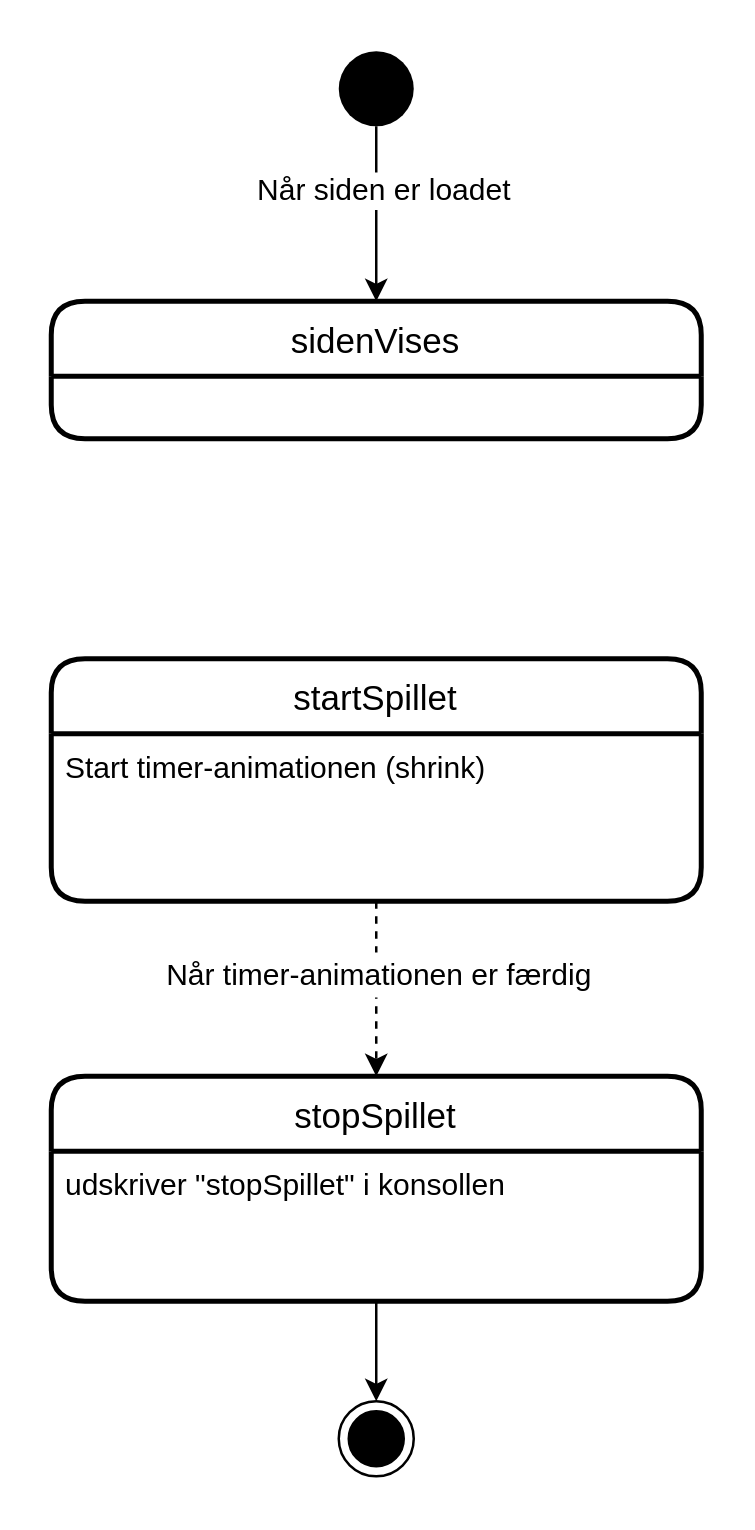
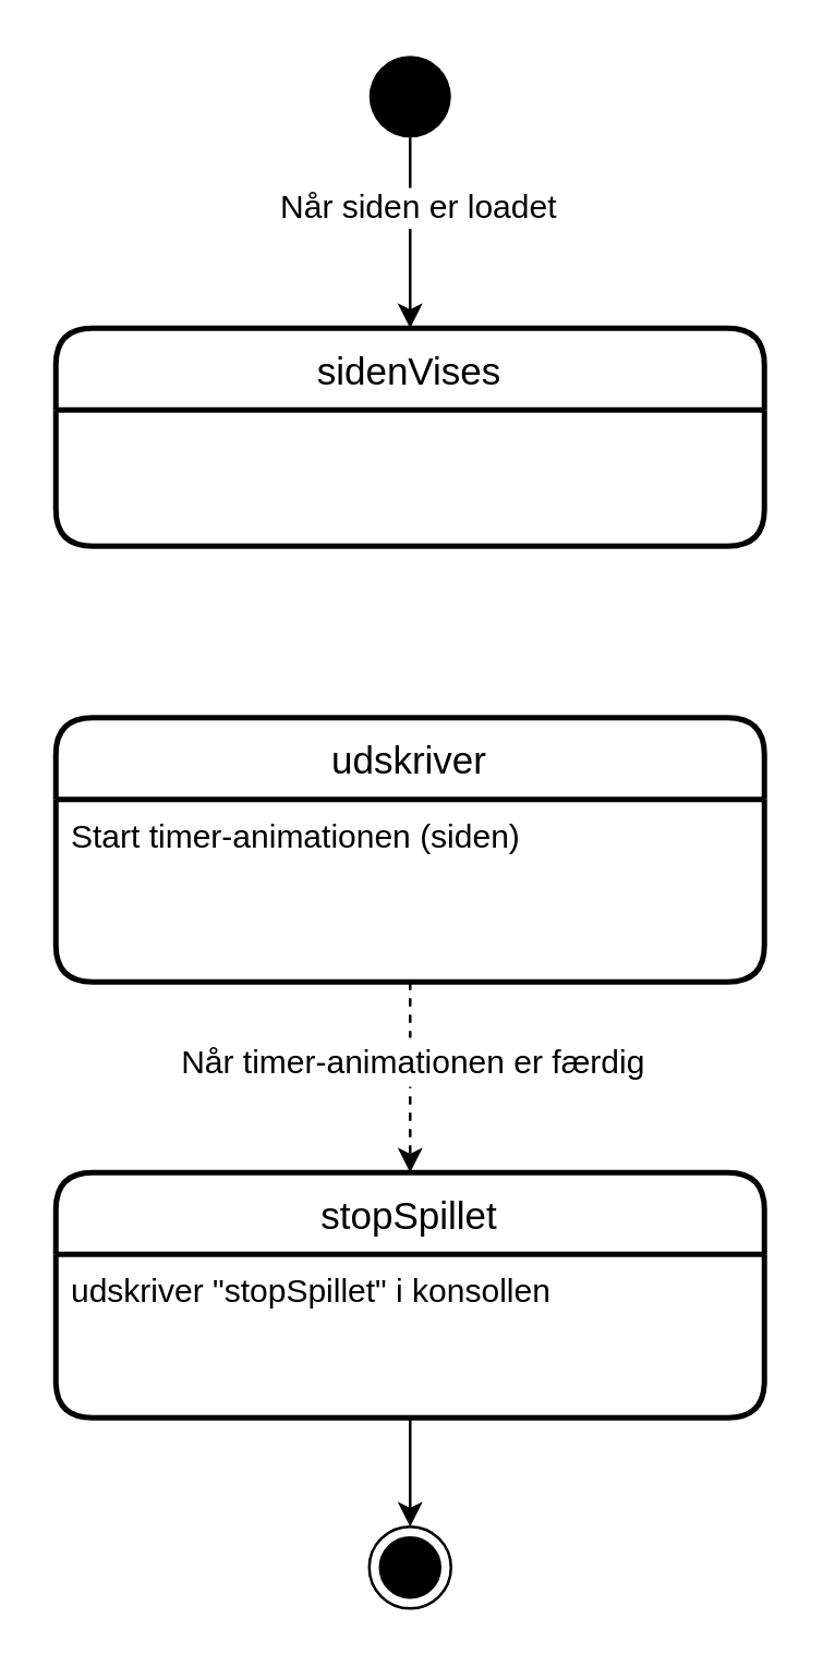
  <mxCell id="0" />
  <mxCell id="1" parent="0" />
  <mxCell id="2" value="" style="edgeStyle=orthogonalEdgeStyle;rounded=0;orthogonalLoop=1;jettySize=auto;html=1;fontColor=#000000;entryX=0.5;entryY=0;entryDx=0;entryDy=0;" parent="1" source="4" target="13" edge="1"><mxGeometry relative="1" as="geometry"><mxPoint x="150" y="115" as="targetPoint" /></mxGeometry></mxCell>
  <mxCell id="3" value="&lt;font style=&quot;font-size: 12px&quot;&gt;Når siden er loadet&lt;/font&gt;" style="edgeLabel;html=1;align=center;verticalAlign=middle;resizable=0;points=[];fontColor=#000000;" parent="2" connectable="0" vertex="1"><mxGeometry x="-0.274" y="2" relative="1" as="geometry"><mxPoint as="offset" /></mxGeometry></mxCell>
  <mxCell id="4" value="" style="ellipse;fillColor=#000000;strokeColor=none;rounded=1;" parent="1" vertex="1"><mxGeometry x="135" y="20" width="30" height="30" as="geometry" /></mxCell>
  <mxCell id="5" value="stopSpillet" style="swimlane;childLayout=stackLayout;horizontal=1;startSize=30;horizontalStack=0;rounded=1;fontSize=14;fontStyle=0;strokeWidth=2;resizeParent=0;resizeLast=1;shadow=0;dashed=0;align=center;expand=0;resizable=0;" parent="1" vertex="1"><mxGeometry x="20" y="430" width="260" height="90" as="geometry" /></mxCell>
  <mxCell id="6" value="udskriver &quot;stopSpillet&quot; i konsollen" style="align=left;strokeColor=none;fillColor=none;spacingLeft=4;fontSize=12;verticalAlign=top;resizable=0;rotatable=0;part=1;rounded=0;" parent="5" vertex="1"><mxGeometry y="30" width="260" height="60" as="geometry" /></mxCell>
- <mxCell id="7" value="startSpillet" style="swimlane;childLayout=stackLayout;horizontal=1;startSize=30;horizontalStack=0;rounded=1;fontSize=14;fontStyle=0;strokeWidth=2;resizeParent=0;resizeLast=1;shadow=0;dashed=0;align=center;expand=0;resizable=0;" parent="1" vertex="1"><mxGeometry x="20" y="263" width="260" height="97" as="geometry" /></mxCell>
- <mxCell id="8" value="Start timer-animationen (shrink)" style="align=left;strokeColor=none;fillColor=none;spacingLeft=4;fontSize=12;verticalAlign=top;resizable=0;rotatable=0;part=1;rounded=0;" parent="7" vertex="1"><mxGeometry y="30" width="260" height="67" as="geometry" /></mxCell>
+ <mxCell id="7" value="udskriver" style="swimlane;childLayout=stackLayout;horizontal=1;startSize=30;horizontalStack=0;rounded=1;fontSize=14;fontStyle=0;strokeWidth=2;resizeParent=0;resizeLast=1;shadow=0;dashed=0;align=center;expand=0;resizable=0;" parent="1" vertex="1"><mxGeometry x="20" y="263" width="260" height="97" as="geometry" /></mxCell>
+ <mxCell id="8" value="Start timer-animationen (siden)" style="align=left;strokeColor=none;fillColor=none;spacingLeft=4;fontSize=12;verticalAlign=top;resizable=0;rotatable=0;part=1;rounded=0;" parent="7" vertex="1"><mxGeometry y="30" width="260" height="67" as="geometry" /></mxCell>
  <mxCell id="9" style="edgeStyle=orthogonalEdgeStyle;rounded=0;orthogonalLoop=1;jettySize=auto;html=1;exitX=0.5;exitY=1;exitDx=0;exitDy=0;entryX=0.5;entryY=0;entryDx=0;entryDy=0;dashed=1;" parent="1" source="8" target="5" edge="1"><mxGeometry relative="1" as="geometry" /></mxCell>
  <mxCell id="10" value="&lt;div style=&quot;font-size: 12px ; line-height: 18px&quot;&gt;&lt;span style=&quot;background-color: rgb(255 , 255 , 255)&quot;&gt;Når timer-animationen er færdig&lt;/span&gt;&lt;/div&gt;" style="edgeLabel;html=1;align=center;verticalAlign=middle;resizable=0;points=[];" parent="9" connectable="0" vertex="1"><mxGeometry x="-0.206" relative="1" as="geometry"><mxPoint as="offset" /></mxGeometry></mxCell>
  <mxCell id="11" value="" style="ellipse;html=1;shape=endState;fillColor=#000000;strokeColor=#000000;rounded=1;labelBackgroundColor=#FFFFFF;fontFamily=Helvetica;fontSize=12;fontColor=#000000;" parent="1" vertex="1"><mxGeometry x="135" y="560" width="30" height="30" as="geometry" /></mxCell>
  <mxCell id="12" style="edgeStyle=orthogonalEdgeStyle;rounded=0;orthogonalLoop=1;jettySize=auto;html=1;exitX=0.5;exitY=1;exitDx=0;exitDy=0;fontFamily=Helvetica;fontSize=12;fontColor=#000000;" parent="1" source="6" target="11" edge="1"><mxGeometry relative="1" as="geometry" /></mxCell>
- <mxCell id="13" value="sidenVises" style="swimlane;childLayout=stackLayout;horizontal=1;startSize=30;horizontalStack=0;rounded=1;fontSize=14;fontStyle=0;strokeWidth=2;resizeParent=0;resizeLast=1;shadow=0;dashed=0;align=center;expand=0;resizable=0;" parent="1" vertex="1"><mxGeometry x="20" y="120" width="260" height="55" as="geometry" /></mxCell>
+ <mxCell id="13" value="sidenVises" style="swimlane;childLayout=stackLayout;horizontal=1;startSize=30;horizontalStack=0;rounded=1;fontSize=14;fontStyle=0;strokeWidth=2;resizeParent=0;resizeLast=1;shadow=0;dashed=0;align=center;expand=0;resizable=0;" parent="1" vertex="1"><mxGeometry x="20" y="120" width="260" height="80" as="geometry" /></mxCell>
